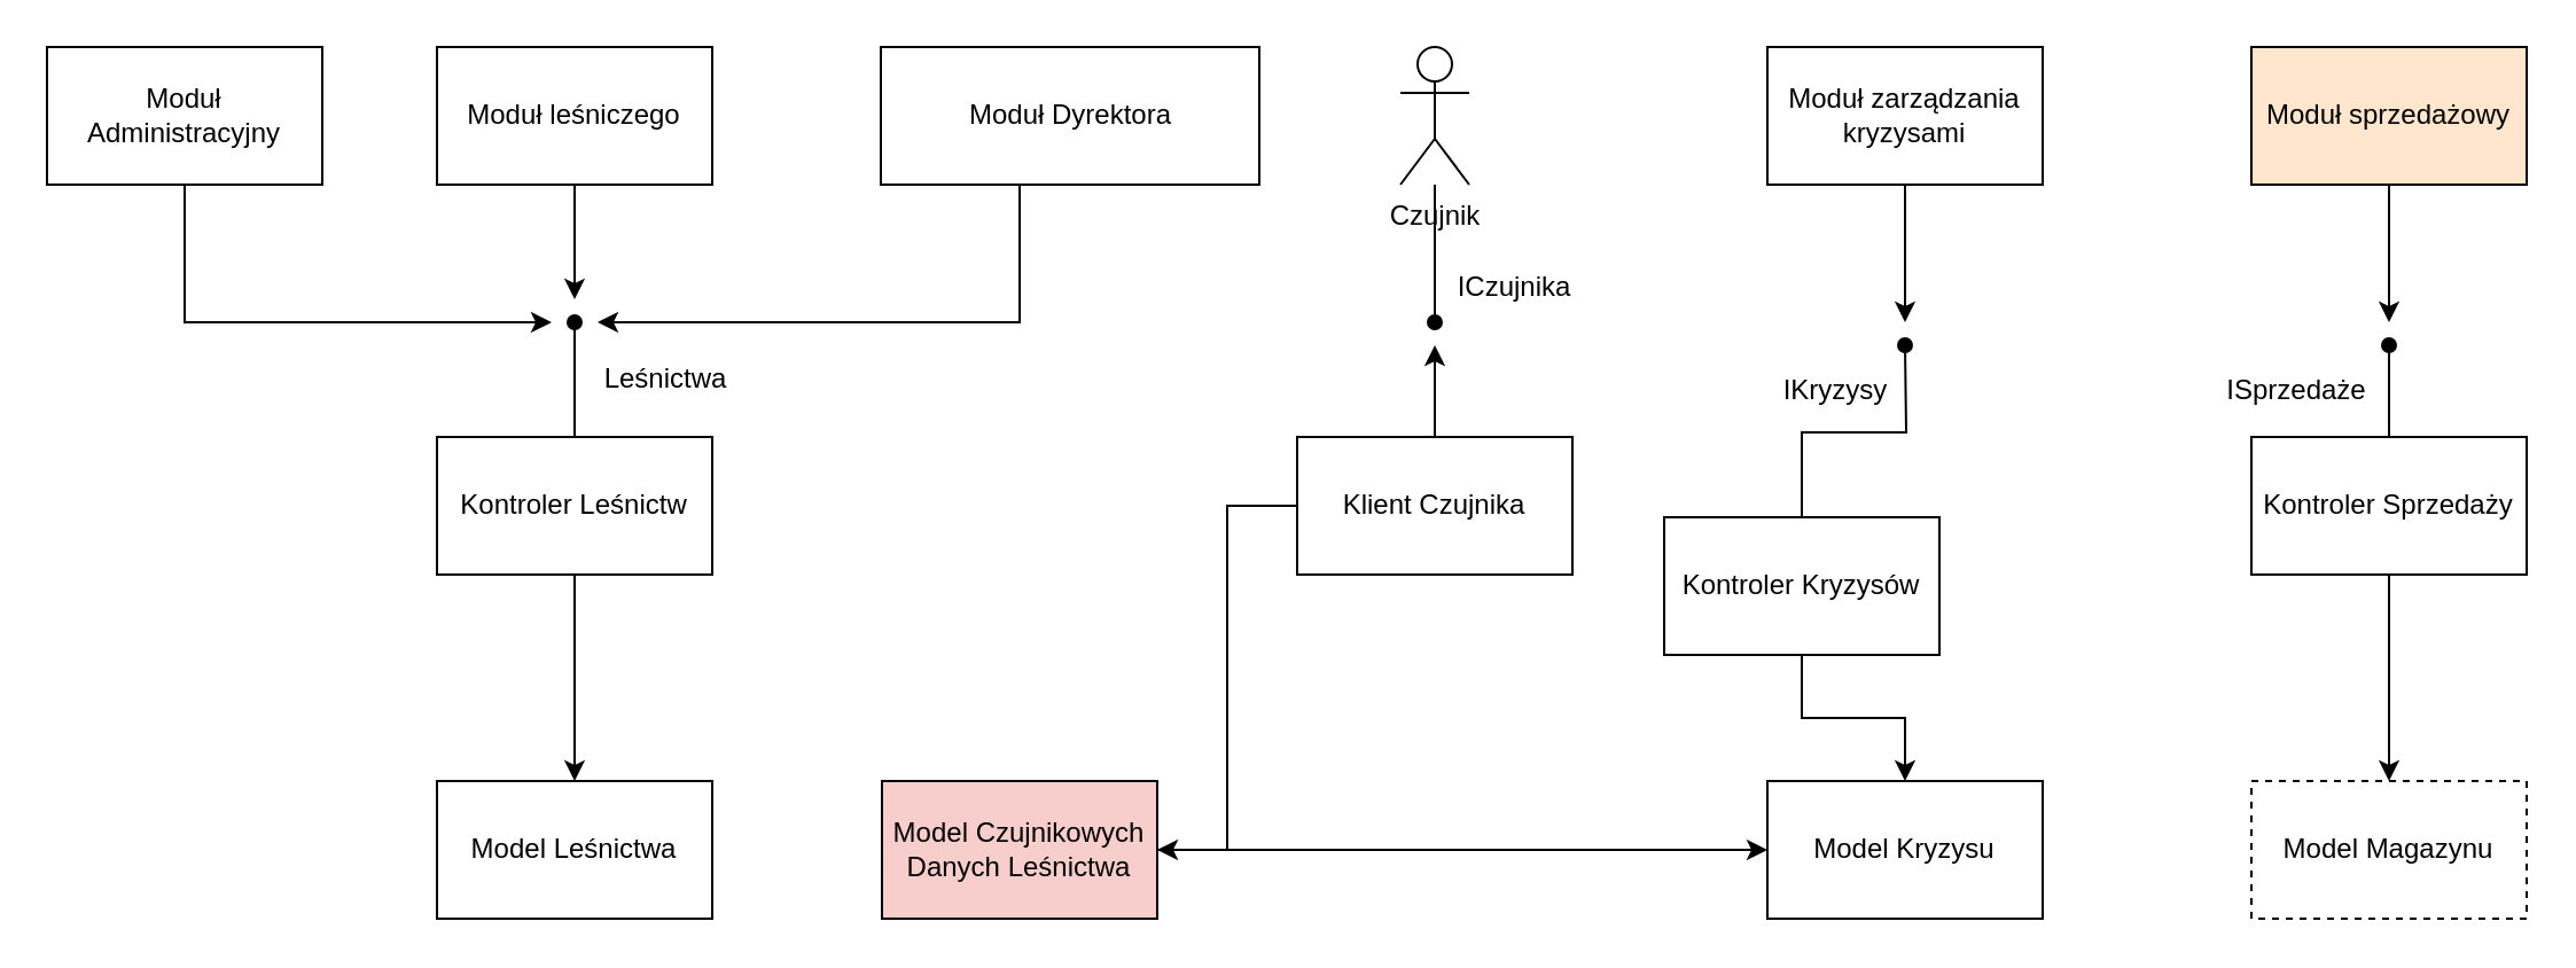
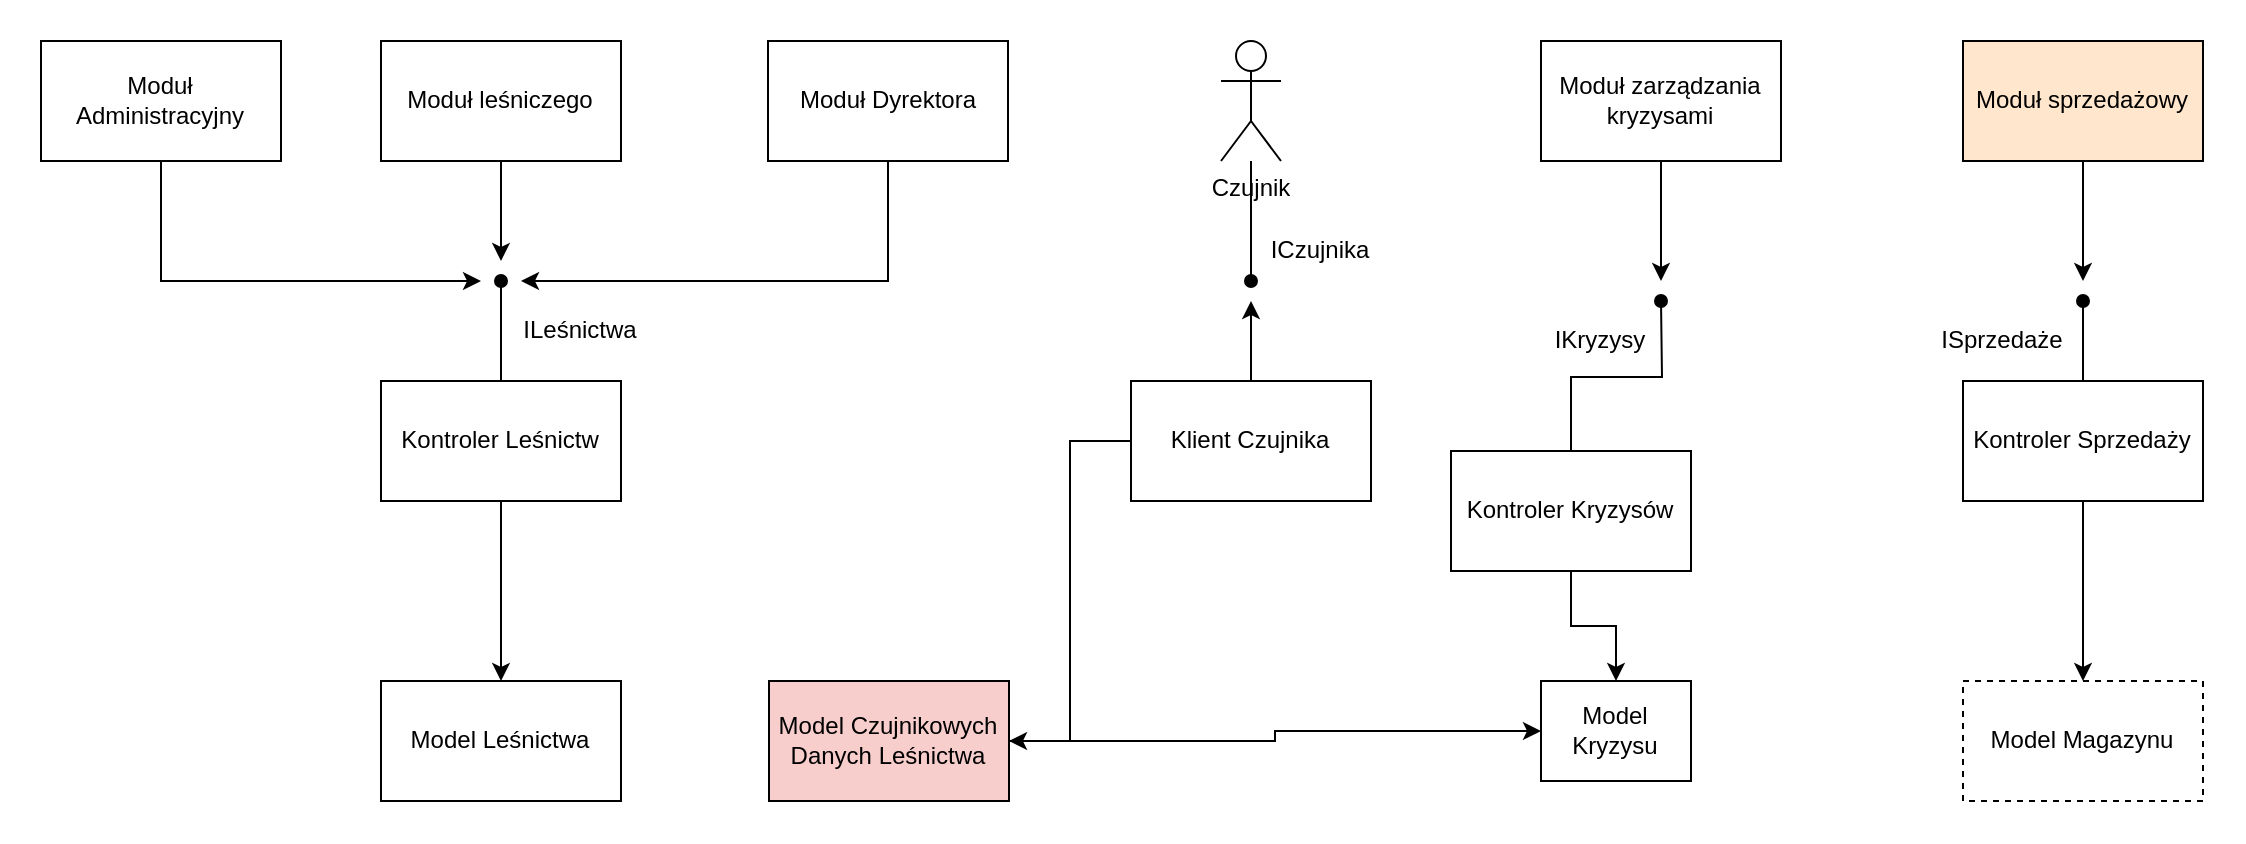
  <mxCell id="0" />
  <mxCell id="1" parent="0" />
  <mxCell id="2" style="edgeStyle=orthogonalEdgeStyle;rounded=0;orthogonalLoop=1;jettySize=auto;html=1;endArrow=classic;endFill=1;" edge="1" parent="1" source="3"><mxGeometry relative="1" as="geometry"><mxPoint x="260" y="140" as="targetPoint" /><Array as="points"><mxPoint x="444" y="140" /></Array></mxGeometry></mxCell>
- <mxCell id="3" value="Moduł Dyrektora" style="rounded=0;whiteSpace=wrap;html=1;" vertex="1" parent="1"><mxGeometry x="383.5" y="20" width="165" height="60" as="geometry" /></mxCell>
+ <mxCell id="3" value="Moduł Dyrektora" style="rounded=0;whiteSpace=wrap;html=1;" vertex="1" parent="1"><mxGeometry x="383.5" y="20" width="120" height="60" as="geometry" /></mxCell>
  <mxCell id="4" style="edgeStyle=orthogonalEdgeStyle;rounded=0;orthogonalLoop=1;jettySize=auto;html=1;endArrow=classic;endFill=1;" edge="1" parent="1" source="5"><mxGeometry relative="1" as="geometry"><mxPoint x="240" y="140" as="targetPoint" /><Array as="points"><mxPoint x="160" y="140" /><mxPoint x="160" y="140" /></Array></mxGeometry></mxCell>
  <mxCell id="5" value="Moduł Administracyjny" style="rounded=0;whiteSpace=wrap;html=1;" vertex="1" parent="1"><mxGeometry x="20" y="20" width="120" height="60" as="geometry" /></mxCell>
  <mxCell id="6" style="edgeStyle=orthogonalEdgeStyle;rounded=0;orthogonalLoop=1;jettySize=auto;html=1;endArrow=oval;endFill=1;" edge="1" parent="1" source="8"><mxGeometry relative="1" as="geometry"><mxPoint x="250" y="140" as="targetPoint" /></mxGeometry></mxCell>
  <mxCell id="7" style="edgeStyle=orthogonalEdgeStyle;rounded=0;orthogonalLoop=1;jettySize=auto;html=1;endArrow=classic;endFill=1;entryX=0.5;entryY=0;entryDx=0;entryDy=0;entryPerimeter=0;" edge="1" parent="1" source="8" target="10"><mxGeometry relative="1" as="geometry"><mxPoint x="250" y="330" as="targetPoint" /></mxGeometry></mxCell>
  <mxCell id="8" value="Kontroler Leśnictw" style="rounded=0;whiteSpace=wrap;html=1;" vertex="1" parent="1"><mxGeometry x="190" y="190" width="120" height="60" as="geometry" /></mxCell>
- <mxCell id="9" value="Leśnictwa" style="text;html=1;strokeColor=none;fillColor=none;align=center;verticalAlign=middle;whiteSpace=wrap;rounded=0;" vertex="1" parent="1"><mxGeometry x="260" y="150" width="60" height="30" as="geometry" /></mxCell>
+ <mxCell id="9" value="ILeśnictwa" style="text;html=1;strokeColor=none;fillColor=none;align=center;verticalAlign=middle;whiteSpace=wrap;rounded=0;" vertex="1" parent="1"><mxGeometry x="260" y="150" width="60" height="30" as="geometry" /></mxCell>
  <mxCell id="10" value="Model Leśnictwa" style="rounded=0;whiteSpace=wrap;html=1;" vertex="1" parent="1"><mxGeometry x="190" y="340" width="120" height="60" as="geometry" /></mxCell>
  <mxCell id="11" style="edgeStyle=orthogonalEdgeStyle;rounded=0;orthogonalLoop=1;jettySize=auto;html=1;endArrow=classic;endFill=1;" edge="1" parent="1" source="12"><mxGeometry relative="1" as="geometry"><mxPoint x="830" y="140" as="targetPoint" /></mxGeometry></mxCell>
  <mxCell id="12" value="Moduł zarządzania kryzysami" style="rounded=0;whiteSpace=wrap;html=1;" vertex="1" parent="1"><mxGeometry x="770" y="20" width="120" height="60" as="geometry" /></mxCell>
  <mxCell id="13" style="edgeStyle=orthogonalEdgeStyle;rounded=0;orthogonalLoop=1;jettySize=auto;html=1;endArrow=classic;endFill=1;" edge="1" parent="1" source="14"><mxGeometry relative="1" as="geometry"><mxPoint x="1041" y="140" as="targetPoint" /></mxGeometry></mxCell>
  <mxCell id="14" value="Moduł sprzedażowy" style="rounded=0;whiteSpace=wrap;html=1;fillColor=#ffe6cc;" vertex="1" parent="1"><mxGeometry x="981" y="20" width="120" height="60" as="geometry" /></mxCell>
  <mxCell id="15" style="edgeStyle=orthogonalEdgeStyle;rounded=0;orthogonalLoop=1;jettySize=auto;html=1;endArrow=classic;endFill=1;" edge="1" parent="1" source="16"><mxGeometry relative="1" as="geometry"><mxPoint x="250" y="130" as="targetPoint" /></mxGeometry></mxCell>
  <mxCell id="16" value="Moduł leśniczego" style="rounded=0;whiteSpace=wrap;html=1;" vertex="1" parent="1"><mxGeometry x="190" y="20" width="120" height="60" as="geometry" /></mxCell>
  <mxCell id="17" style="edgeStyle=orthogonalEdgeStyle;rounded=0;orthogonalLoop=1;jettySize=auto;html=1;endArrow=oval;endFill=1;" edge="1" parent="1" source="19"><mxGeometry relative="1" as="geometry"><mxPoint x="830" y="150" as="targetPoint" /></mxGeometry></mxCell>
  <mxCell id="18" style="edgeStyle=orthogonalEdgeStyle;rounded=0;orthogonalLoop=1;jettySize=auto;html=1;entryX=0.5;entryY=0;entryDx=0;entryDy=0;endArrow=classic;endFill=1;" edge="1" parent="1" source="19" target="23"><mxGeometry relative="1" as="geometry" /></mxCell>
  <mxCell id="19" value="Kontroler Kryzysów" style="rounded=0;whiteSpace=wrap;html=1;" vertex="1" parent="1"><mxGeometry x="725" y="225" width="120" height="60" as="geometry" /></mxCell>
  <mxCell id="20" style="edgeStyle=orthogonalEdgeStyle;rounded=0;orthogonalLoop=1;jettySize=auto;html=1;endArrow=oval;endFill=1;" edge="1" parent="1" source="22"><mxGeometry relative="1" as="geometry"><mxPoint x="1041" y="150" as="targetPoint" /></mxGeometry></mxCell>
  <mxCell id="21" style="edgeStyle=orthogonalEdgeStyle;rounded=0;orthogonalLoop=1;jettySize=auto;html=1;entryX=0.5;entryY=0;entryDx=0;entryDy=0;endArrow=classic;endFill=1;" edge="1" parent="1" source="22" target="24"><mxGeometry relative="1" as="geometry" /></mxCell>
  <mxCell id="22" value="Kontroler Sprzedaży" style="rounded=0;whiteSpace=wrap;html=1;" vertex="1" parent="1"><mxGeometry x="981" y="190" width="120" height="60" as="geometry" /></mxCell>
- <mxCell id="23" value="Model Kryzysu" style="rounded=0;whiteSpace=wrap;html=1;" vertex="1" parent="1"><mxGeometry x="770" y="340" width="120" height="60" as="geometry" /></mxCell>
+ <mxCell id="23" value="Model Kryzysu" style="rounded=0;whiteSpace=wrap;html=1;" vertex="1" parent="1"><mxGeometry x="770" y="340" width="75" height="50" as="geometry" /></mxCell>
  <mxCell id="24" value="Model Magazynu" style="rounded=0;whiteSpace=wrap;html=1;dashed=1;" vertex="1" parent="1"><mxGeometry x="981" y="340" width="120" height="60" as="geometry" /></mxCell>
  <mxCell id="25" value="IKryzysy" style="text;html=1;strokeColor=none;fillColor=none;align=center;verticalAlign=middle;whiteSpace=wrap;rounded=0;" vertex="1" parent="1"><mxGeometry x="780" y="160" width="40" height="20" as="geometry" /></mxCell>
  <mxCell id="26" value="ISprzedaże" style="text;html=1;strokeColor=none;fillColor=none;align=center;verticalAlign=middle;whiteSpace=wrap;rounded=0;" vertex="1" parent="1"><mxGeometry x="981" y="160" width="40" height="20" as="geometry" /></mxCell>
  <mxCell id="27" style="edgeStyle=orthogonalEdgeStyle;rounded=0;orthogonalLoop=1;jettySize=auto;html=1;endArrow=oval;endFill=1;" edge="1" parent="1" source="28"><mxGeometry relative="1" as="geometry"><mxPoint x="625" y="140" as="targetPoint" /></mxGeometry></mxCell>
  <mxCell id="28" value="Czujnik" style="shape=umlActor;verticalLabelPosition=bottom;verticalAlign=top;html=1;outlineConnect=0;" vertex="1" parent="1"><mxGeometry x="610" y="20" width="30" height="60" as="geometry" /></mxCell>
  <mxCell id="29" style="edgeStyle=orthogonalEdgeStyle;rounded=0;orthogonalLoop=1;jettySize=auto;html=1;" edge="1" parent="1" source="30" target="23"><mxGeometry relative="1" as="geometry" /></mxCell>
  <mxCell id="30" value="Model Czujnikowych&lt;br&gt;Danych Leśnictwa" style="rounded=0;whiteSpace=wrap;html=1;fillColor=#f8cecc;" vertex="1" parent="1"><mxGeometry x="384" y="340" width="120" height="60" as="geometry" /></mxCell>
  <mxCell id="31" value="ICzujnika" style="text;html=1;strokeColor=none;fillColor=none;align=center;verticalAlign=middle;whiteSpace=wrap;rounded=0;" vertex="1" parent="1"><mxGeometry x="630" y="110" width="60" height="30" as="geometry" /></mxCell>
  <mxCell id="32" style="edgeStyle=orthogonalEdgeStyle;rounded=0;orthogonalLoop=1;jettySize=auto;html=1;exitX=0.5;exitY=0;exitDx=0;exitDy=0;endArrow=classic;endFill=1;" edge="1" parent="1" source="34"><mxGeometry relative="1" as="geometry"><mxPoint x="625" y="150" as="targetPoint" /></mxGeometry></mxCell>
  <mxCell id="33" style="edgeStyle=orthogonalEdgeStyle;rounded=0;orthogonalLoop=1;jettySize=auto;html=1;entryX=1;entryY=0.5;entryDx=0;entryDy=0;endArrow=classic;endFill=1;" edge="1" parent="1" source="34" target="30"><mxGeometry relative="1" as="geometry" /></mxCell>
  <mxCell id="34" value="Klient Czujnika" style="rounded=0;whiteSpace=wrap;html=1;" vertex="1" parent="1"><mxGeometry x="565" y="190" width="120" height="60" as="geometry" /></mxCell>
